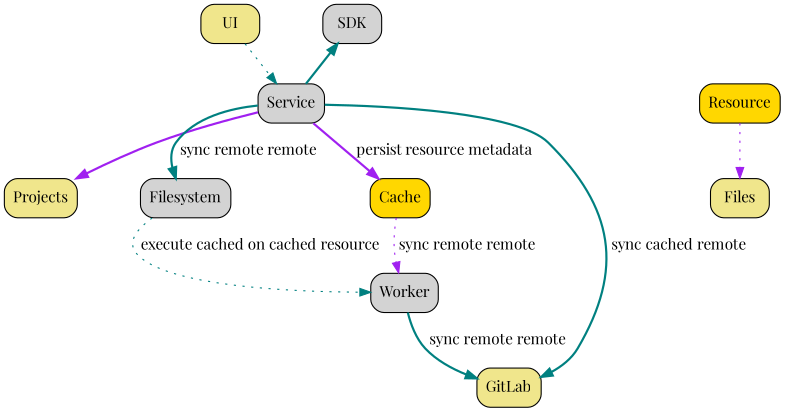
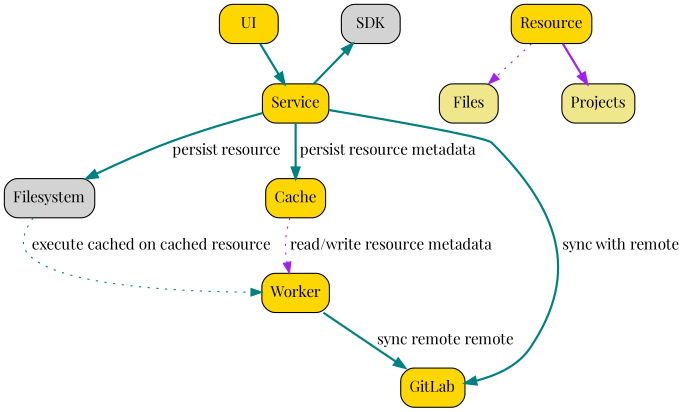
  strict digraph {
    compound=true
    fontname="Playfair Display"
    newrank=true
    nodesep=0.8
    node [fillcolor=gold fontname="Playfair Display" shape=rect style="filled,rounded"]
    edge [color=teal fontname="Playfair Display" style=bold]
-   UI [fillcolor=khaki]
+   UI
    SDK [fillcolor=lightgrey]
-   Service [fillcolor=lightgrey]
+   Service
    Files [fillcolor=khaki]
    Projects [fillcolor=khaki]
    Resource
    Filesystem [fillcolor=lightgrey]
    Cache
-   GitLab [fillcolor=khaki]
-   Worker [fillcolor=lightgrey]
+   GitLab
+   Worker
    subgraph sub_1 {
      label=Clients
      Service
      subgraph sub_2 {
        label=Clients
        rank=same
        UI
        SDK
      }
    }
    subgraph sub_3 {
      label="Resource Types"
      Resource
      subgraph sub_4 {
        label="Resource Types"
        rank=same
        Files
        Projects
      }
    }
-   UI -> Service [style=dotted]
+   UI -> Service
    Service -> SDK
-   Service -> Filesystem [label=" sync remote remote"]
-   Service -> Cache [color=purple label=" persist resource metadata"]
-   Service -> GitLab [label=" sync cached remote"]
+   Service -> Filesystem [label=" persist resource"]
+   Service -> Cache [label=" persist resource metadata"]
+   Service -> GitLab [label=" sync with remote"]
    Resource -> Files [color=purple style=dotted]
-   Service -> Projects [color=purple]
+   Resource -> Projects [color=purple]
    Filesystem -> Worker [label=" execute cached on cached resource" style=dotted]
-   Cache -> Worker [color=purple label=" sync remote remote" style=dotted]
+   Cache -> Worker [color=purple label=" read/write resource metadata" style=dotted]
    Worker -> GitLab [label=" sync remote remote"]
  }
